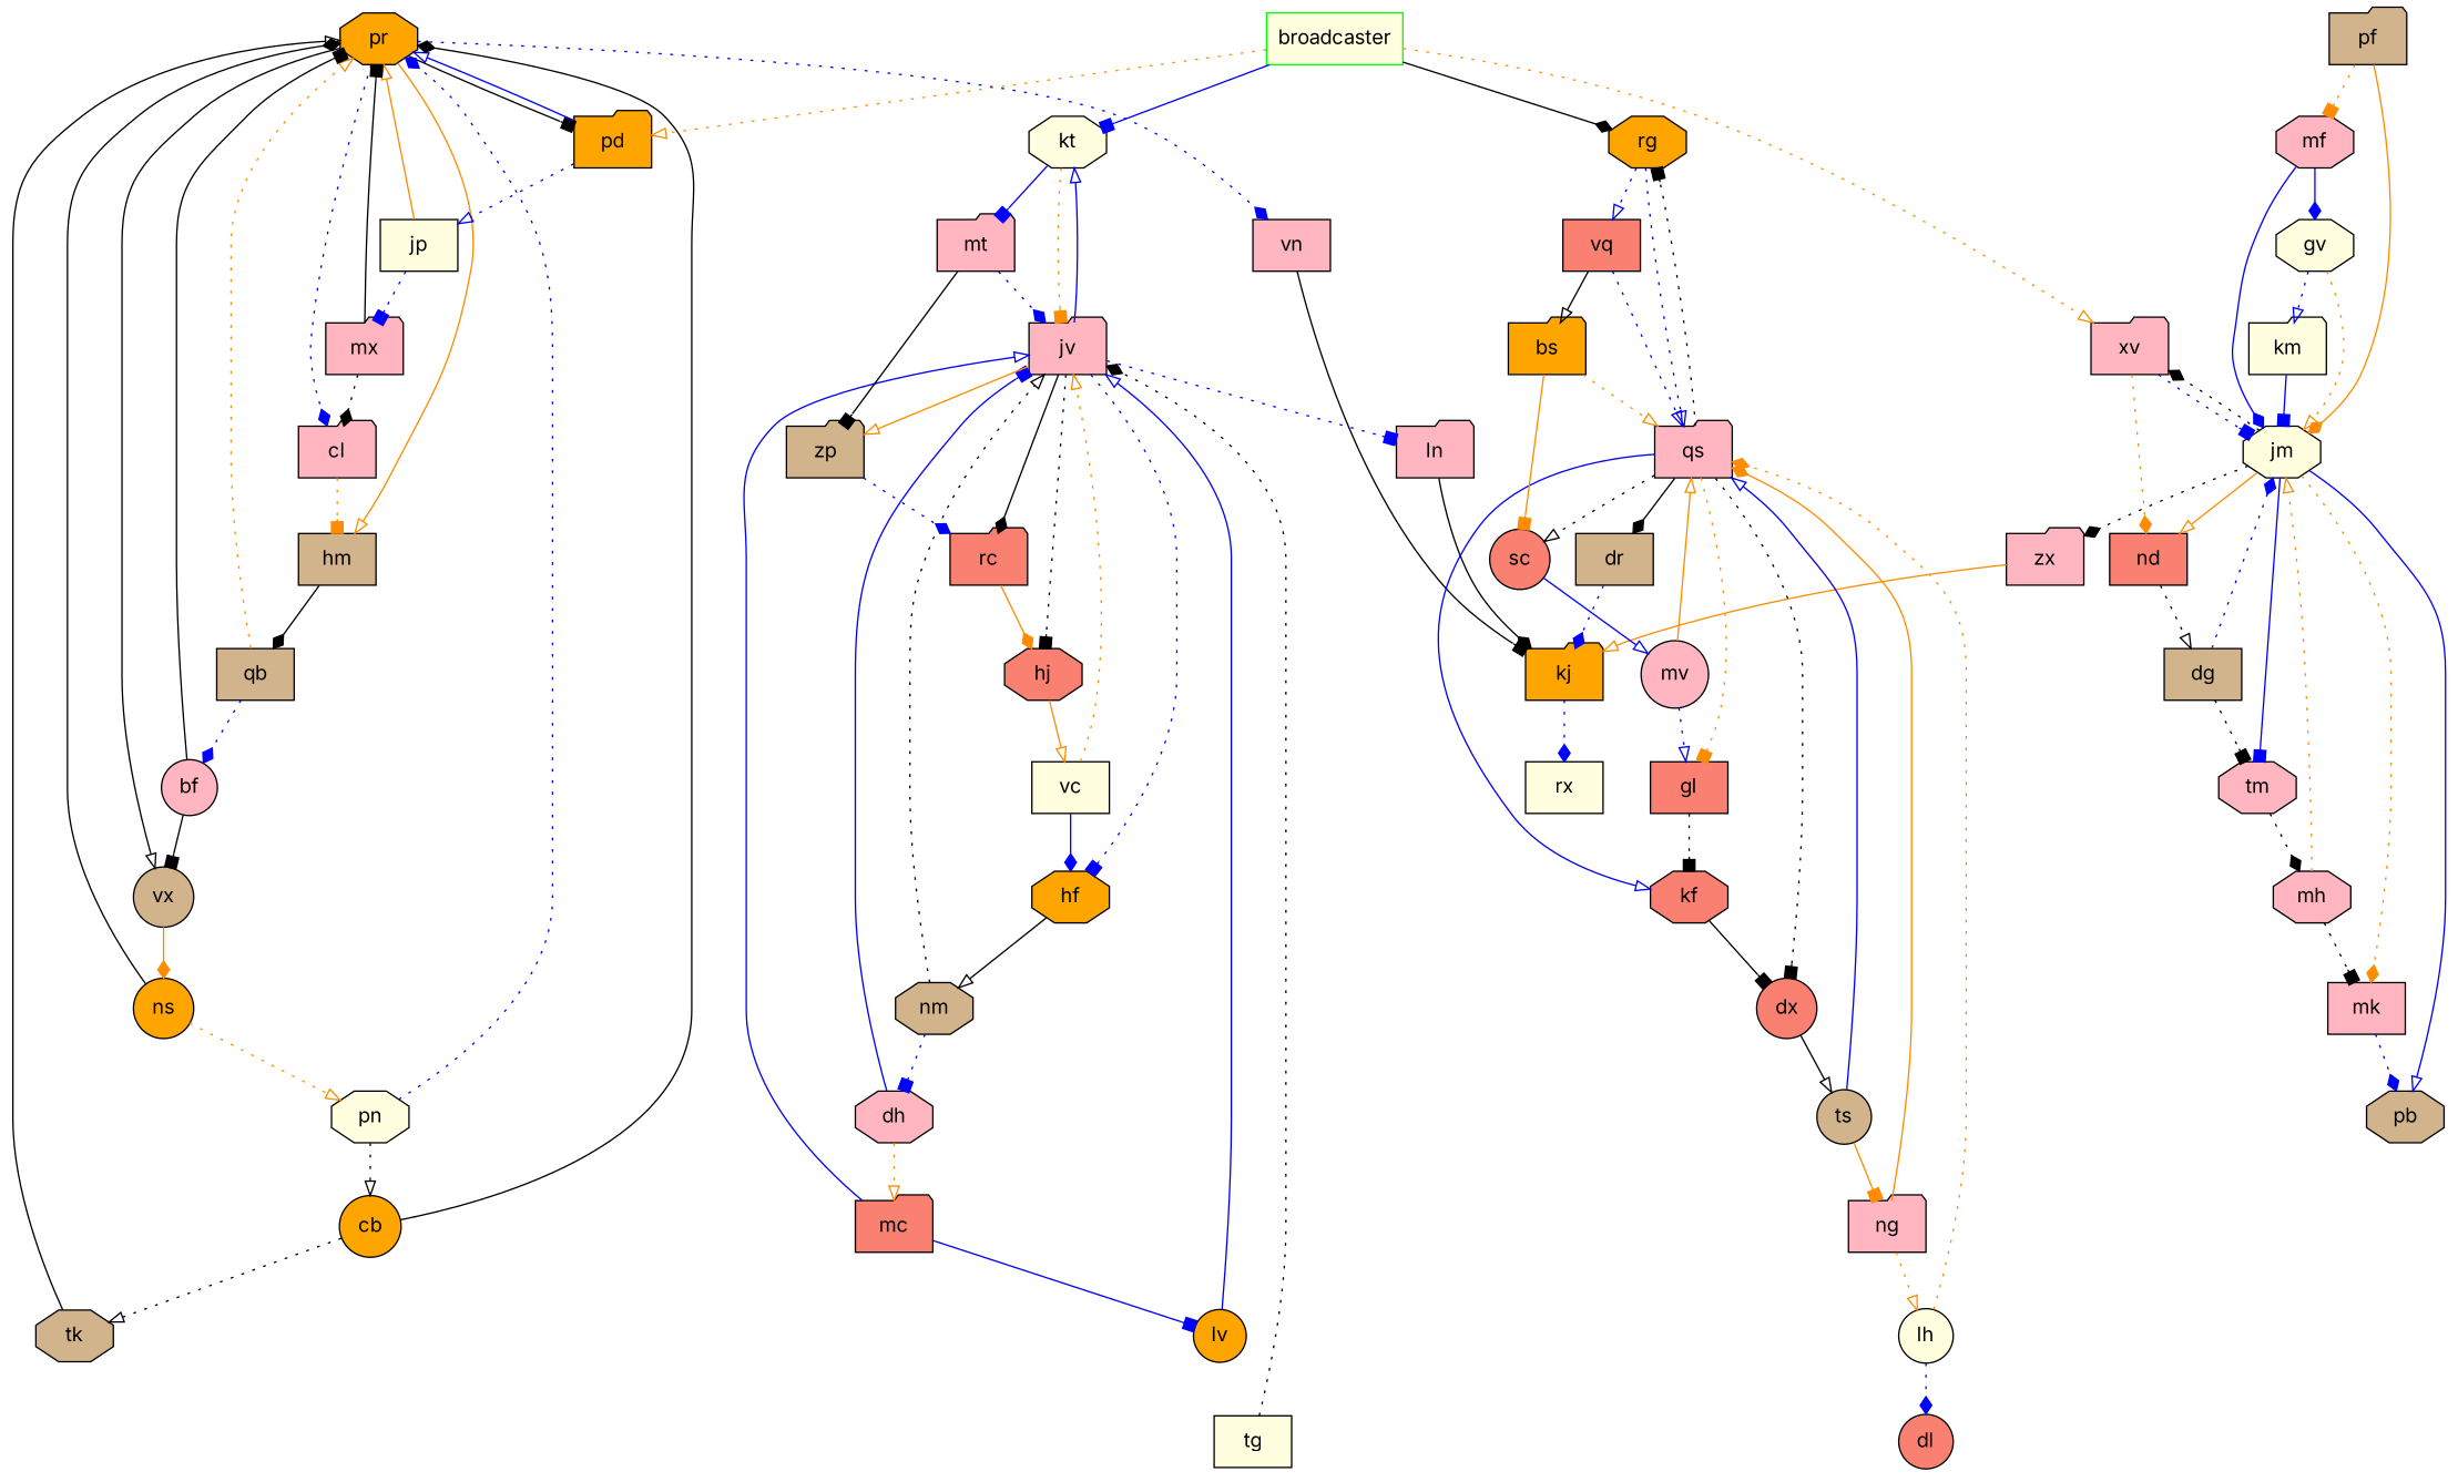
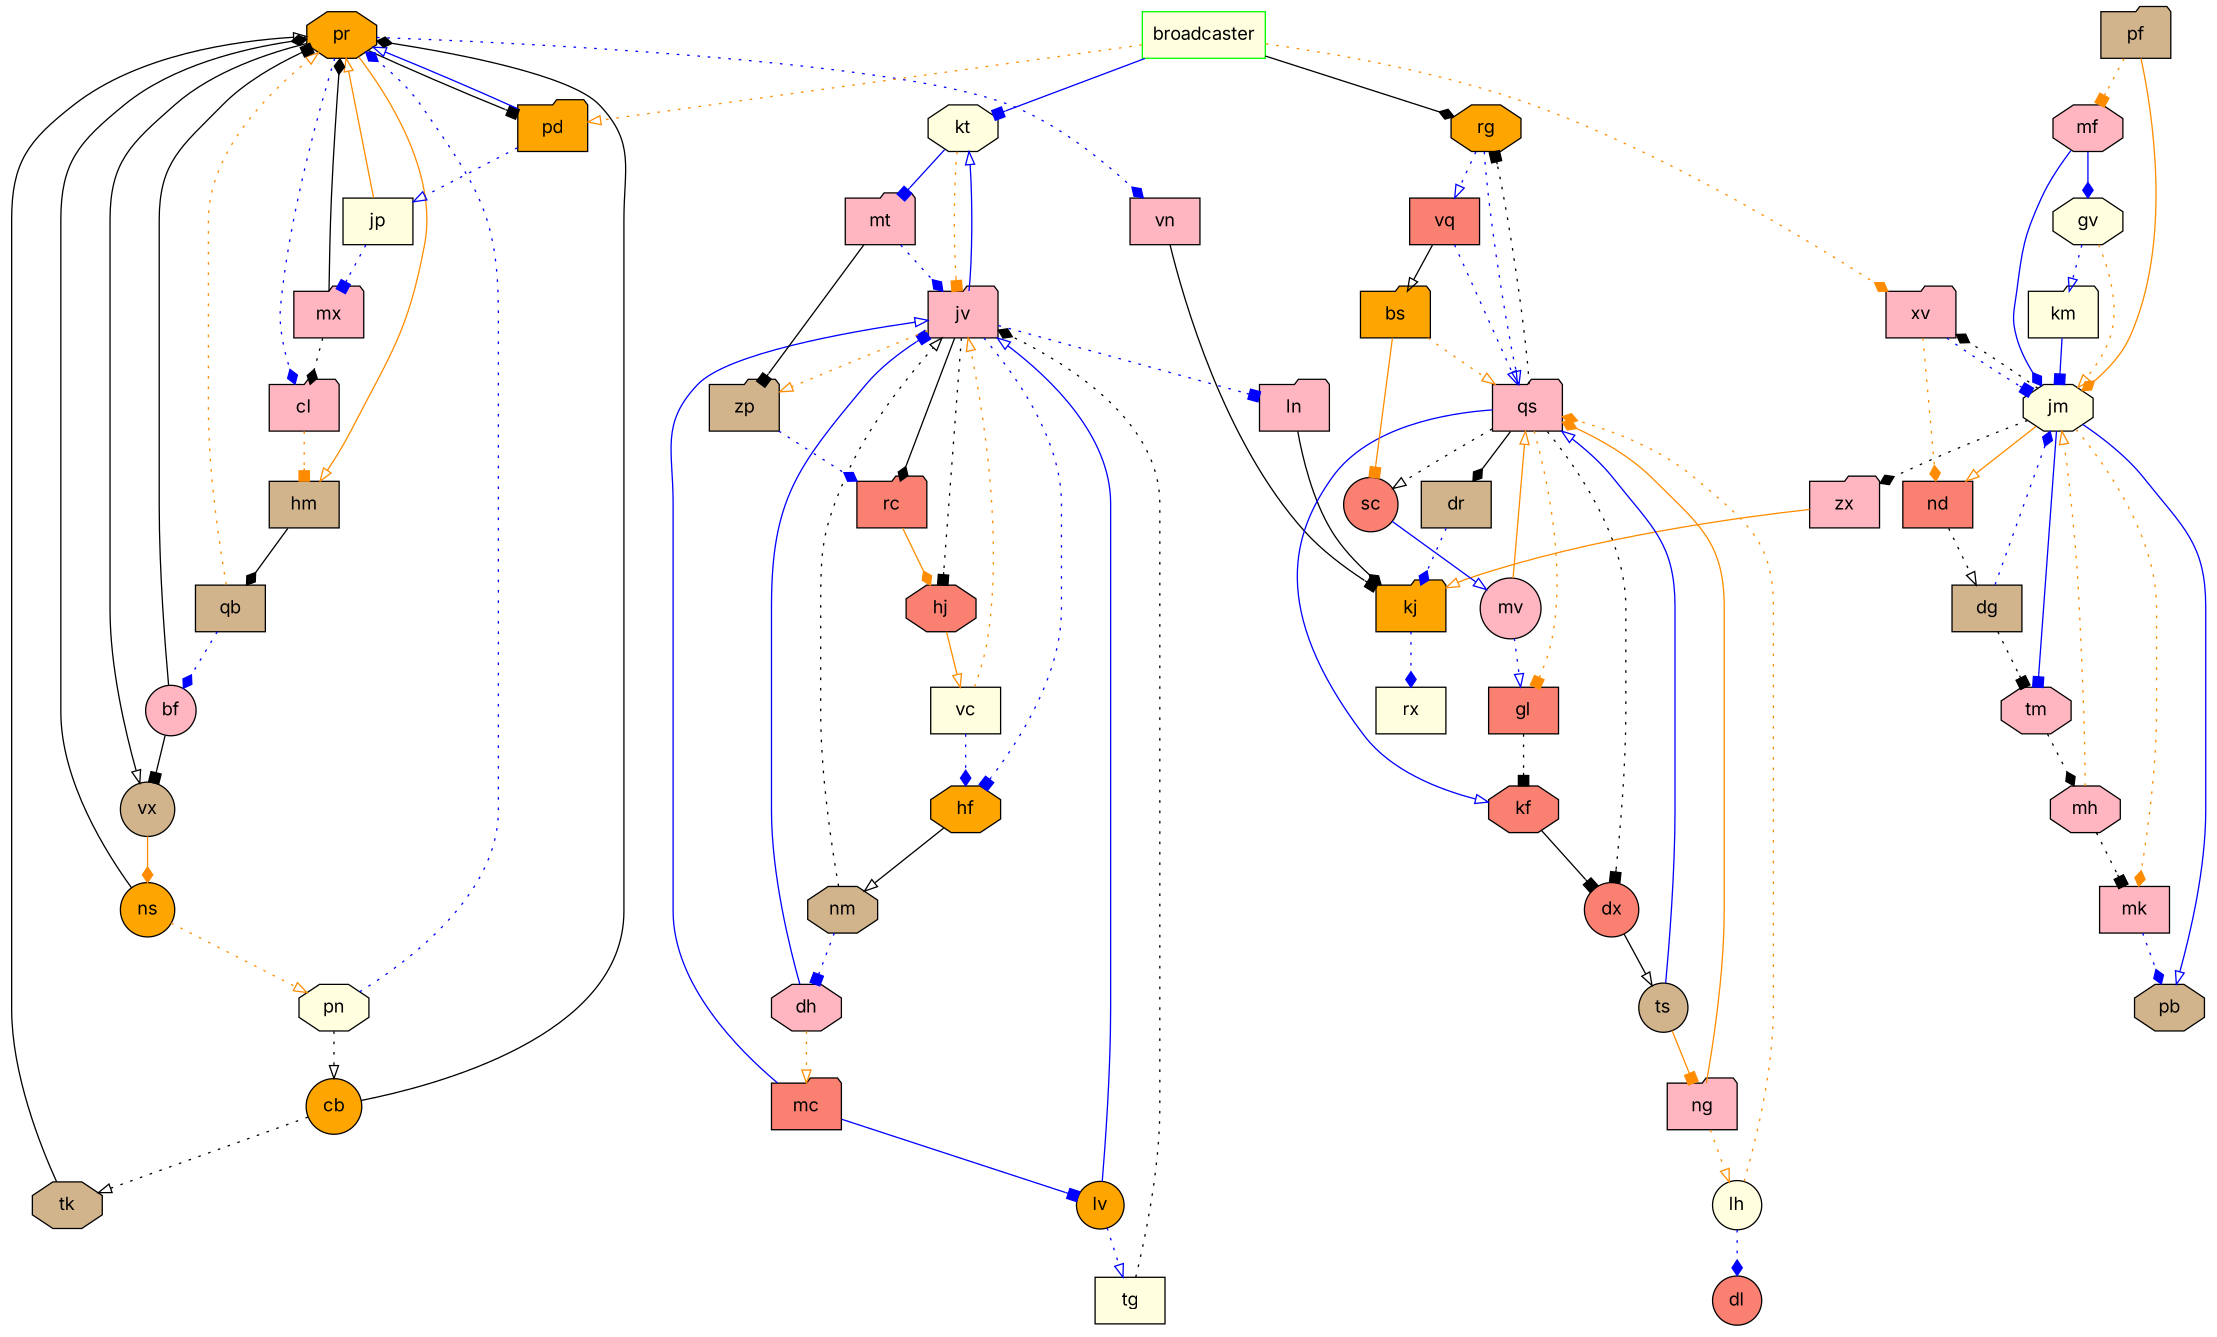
  digraph {
    fontname=Inter
    node [fillcolor=lightpink fontname=Inter shape=folder style=filled]
    edge [arrowhead=onormal color=blue fontname=Inter style=dotted]
    pr [fillcolor=orange shape=octagon]
    pd [fillcolor=orange]
    vx [fillcolor=tan shape=circle]
    vn [shape=box]
    cl
    hm [fillcolor=tan shape=box]
    jp [fillcolor=lightyellow shape=box]
    ns [fillcolor=orange shape=circle]
    kj [fillcolor=orange]
    qb [fillcolor=tan shape=box]
    mx
    pn [fillcolor=lightyellow shape=octagon]
    rx [fillcolor=lightyellow ordering=out shape=box]
    bf [shape=circle]
    cb [fillcolor=orange shape=circle]
    nm [fillcolor=tan shape=octagon]
    dh [shape=octagon]
    jv
    mc [fillcolor=salmon]
    hj [fillcolor=salmon shape=octagon]
    rc [fillcolor=salmon]
    kt [fillcolor=lightyellow shape=octagon]
    ln
    zp [fillcolor=tan]
    hf [fillcolor=orange shape=octagon]
    lv [fillcolor=orange shape=circle]
    vc [fillcolor=lightyellow shape=box]
    mt
    tg [fillcolor=lightyellow shape=box]
    dg [fillcolor=tan shape=box]
    tm [shape=octagon]
    jm [fillcolor=lightyellow shape=octagon]
    mh [shape=octagon]
    pb [fillcolor=tan shape=octagon]
    zx
    mk [shape=box]
    xv
    nd [fillcolor=salmon shape=box]
    dr [fillcolor=tan shape=box]
    dx [fillcolor=salmon shape=circle]
    ts [fillcolor=tan shape=circle]
    ng
    qs
    lh [fillcolor=lightyellow shape=circle]
    kf [fillcolor=salmon shape=octagon]
    sc [fillcolor=salmon shape=circle]
    rg [fillcolor=orange shape=octagon]
    gl [fillcolor=salmon shape=box]
    dl [fillcolor=salmon shape=circle]
    mv [shape=circle]
    vq [fillcolor=salmon shape=box]
    bs [fillcolor=orange]
    pf [fillcolor=tan]
    mf [shape=octagon]
    gv [fillcolor=lightyellow shape=octagon]
    km [fillcolor=lightyellow]
    tk [fillcolor=tan shape=octagon]
    broadcaster [color=green fillcolor=lightyellow ordering=in shape=box]
    pr -> pd [arrowhead=box color=black style=solid]
    pr -> vx [color=black style=solid]
    pr -> vn [arrowhead=diamond]
    pr -> cl [arrowhead=diamond]
    pr -> hm [color=darkorange style=solid]
    pd -> pr [style=solid]
    pd -> jp
    vx -> ns [arrowhead=diamond color=darkorange style=solid]
    vn -> kj [arrowhead=box color=black style=solid]
    cl -> hm [arrowhead=box color=darkorange]
    hm -> qb [arrowhead=diamond color=black style=solid]
    jp -> pr [color=darkorange style=solid]
    jp -> mx [arrowhead=box]
    ns -> pr [arrowhead=diamond color=black style=solid]
    ns -> pn [color=darkorange]
    kj -> rx [arrowhead=diamond]
    qb -> pr [color=darkorange]
    qb -> bf [arrowhead=diamond]
-   mx -> pr [arrowhead=box color=black style=solid]
+   mx -> pr [arrowhead=diamond color=black style=solid]
    mx -> cl [arrowhead=diamond color=black]
    pn -> pr [arrowhead=diamond]
    pn -> cb [color=black]
    bf -> pr [arrowhead=box color=black style=solid]
    bf -> vx [arrowhead=box color=black style=solid]
    cb -> pr [arrowhead=diamond color=black style=solid]
    cb -> tk [color=black]
    nm -> dh [arrowhead=box]
    nm -> jv [color=black]
    dh -> jv [arrowhead=box style=solid]
    dh -> mc [color=darkorange]
    jv -> hj [arrowhead=box color=black]
    jv -> rc [arrowhead=diamond color=black style=solid]
    jv -> kt [style=solid]
    jv -> ln [arrowhead=box]
-   jv -> zp [color=darkorange style=solid]
+   jv -> zp [color=darkorange]
    jv -> hf [arrowhead=box]
    mc -> jv [style=solid]
    mc -> lv [arrowhead=box style=solid]
    hj -> vc [color=darkorange style=solid]
    rc -> hj [arrowhead=diamond color=darkorange style=solid]
    kt -> jv [arrowhead=box color=darkorange]
    kt -> mt [arrowhead=box style=solid]
    ln -> kj [arrowhead=diamond color=black style=solid]
    zp -> rc [arrowhead=diamond]
    hf -> nm [color=black style=solid]
    lv -> jv [style=solid]
+   lv -> tg
    vc -> jv [color=darkorange]
-   vc -> hf [arrowhead=diamond style=solid]
+   vc -> hf [arrowhead=diamond]
    mt -> jv [arrowhead=diamond]
    mt -> zp [arrowhead=box color=black style=solid]
    tg -> jv [arrowhead=diamond color=black]
    dg -> tm [arrowhead=box color=black]
    dg -> jm [arrowhead=diamond]
    tm -> mh [arrowhead=diamond color=black]
    jm -> tm [arrowhead=box style=solid]
    jm -> pb [style=solid]
    jm -> zx [arrowhead=diamond color=black]
    jm -> mk [arrowhead=diamond color=darkorange]
    jm -> xv [arrowhead=diamond color=black]
    jm -> nd [color=darkorange style=solid]
    mh -> jm [color=darkorange]
    mh -> mk [arrowhead=box color=black]
    zx -> kj [color=darkorange style=solid]
    mk -> pb [arrowhead=diamond]
    xv -> jm [arrowhead=box]
    xv -> nd [arrowhead=diamond color=darkorange]
    nd -> dg [color=black]
    dr -> kj [arrowhead=diamond]
    dx -> ts [color=black style=solid]
    ts -> ng [arrowhead=box color=darkorange style=solid]
    ts -> qs [style=solid]
    ng -> qs [arrowhead=diamond color=darkorange style=solid]
    ng -> lh [color=darkorange]
    qs -> dr [arrowhead=diamond color=black style=solid]
    qs -> dx [arrowhead=box color=black]
    qs -> kf [style=solid]
    qs -> sc [color=black]
    qs -> rg [arrowhead=box color=black]
    qs -> gl [arrowhead=box color=darkorange]
    lh -> qs [arrowhead=diamond color=darkorange]
    lh -> dl [arrowhead=diamond]
    kf -> dx [arrowhead=box color=black style=solid]
    sc -> mv [style=solid]
    rg -> qs
    rg -> vq
    gl -> kf [arrowhead=box color=black]
    mv -> qs [color=darkorange style=solid]
    mv -> gl
    vq -> qs
    vq -> bs [color=black style=solid]
    bs -> qs [color=darkorange]
    bs -> sc [arrowhead=box color=darkorange style=solid]
    pf -> jm [arrowhead=diamond color=darkorange style=solid]
    pf -> mf [arrowhead=box color=darkorange]
    mf -> jm [arrowhead=diamond style=solid]
    mf -> gv [arrowhead=diamond style=solid]
    gv -> jm [color=darkorange]
    gv -> km
    km -> jm [arrowhead=box style=solid]
    tk -> pr [color=black style=solid]
    broadcaster -> pd [color=darkorange]
    broadcaster -> kt [arrowhead=box style=solid]
-   broadcaster -> xv [color=darkorange]
+   broadcaster -> xv [arrowhead=diamond color=darkorange]
    broadcaster -> rg [arrowhead=diamond color=black style=solid]
  }
